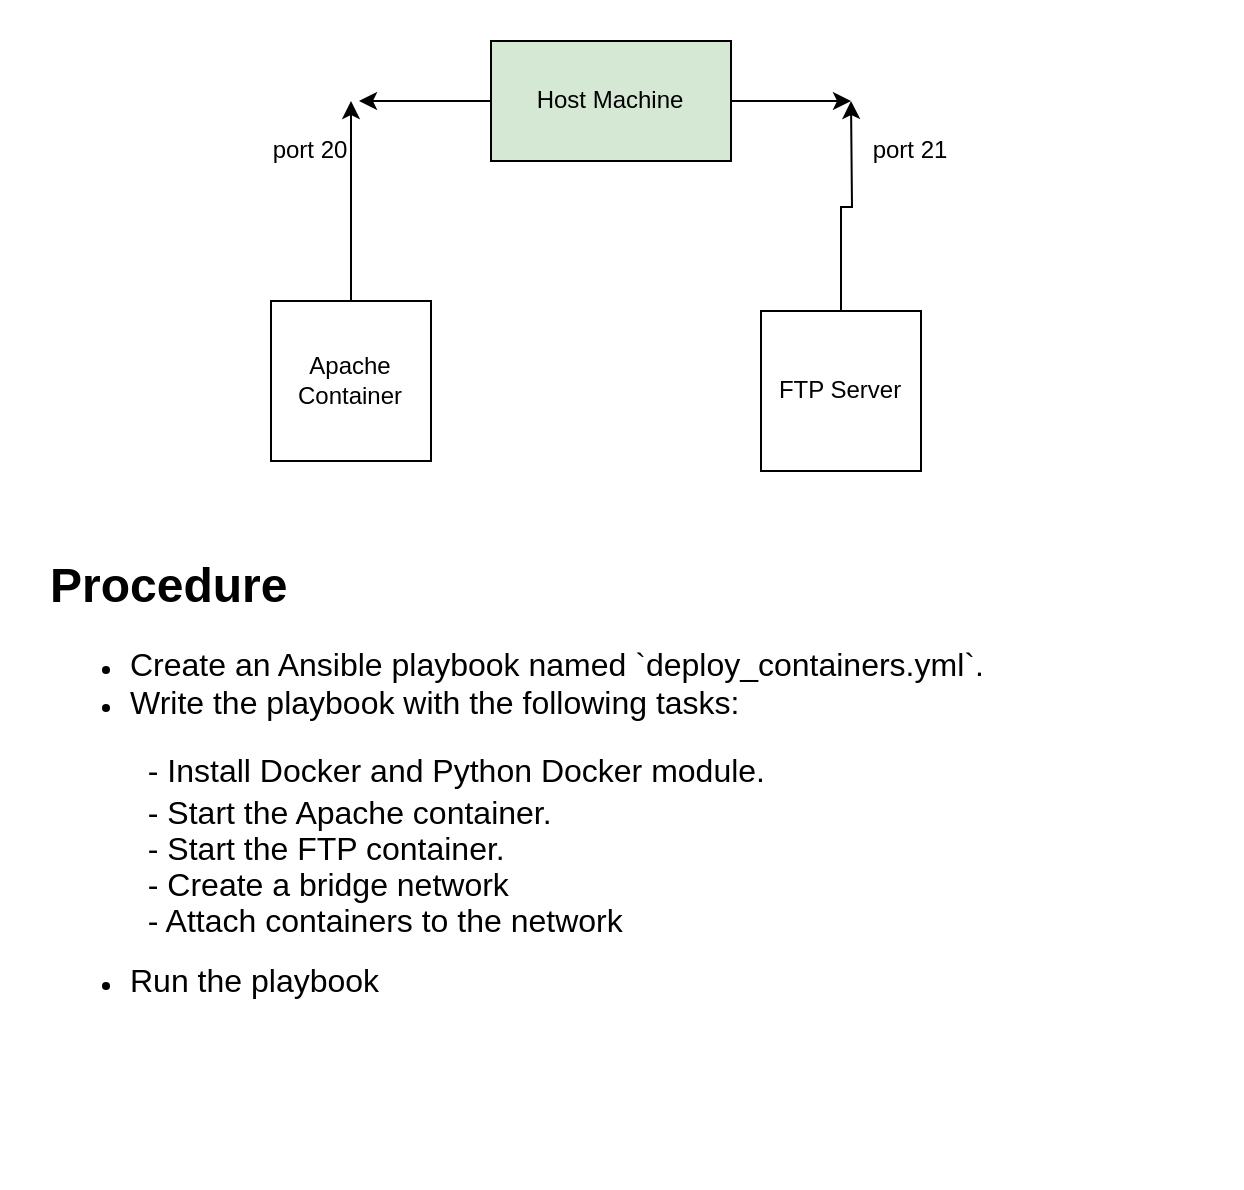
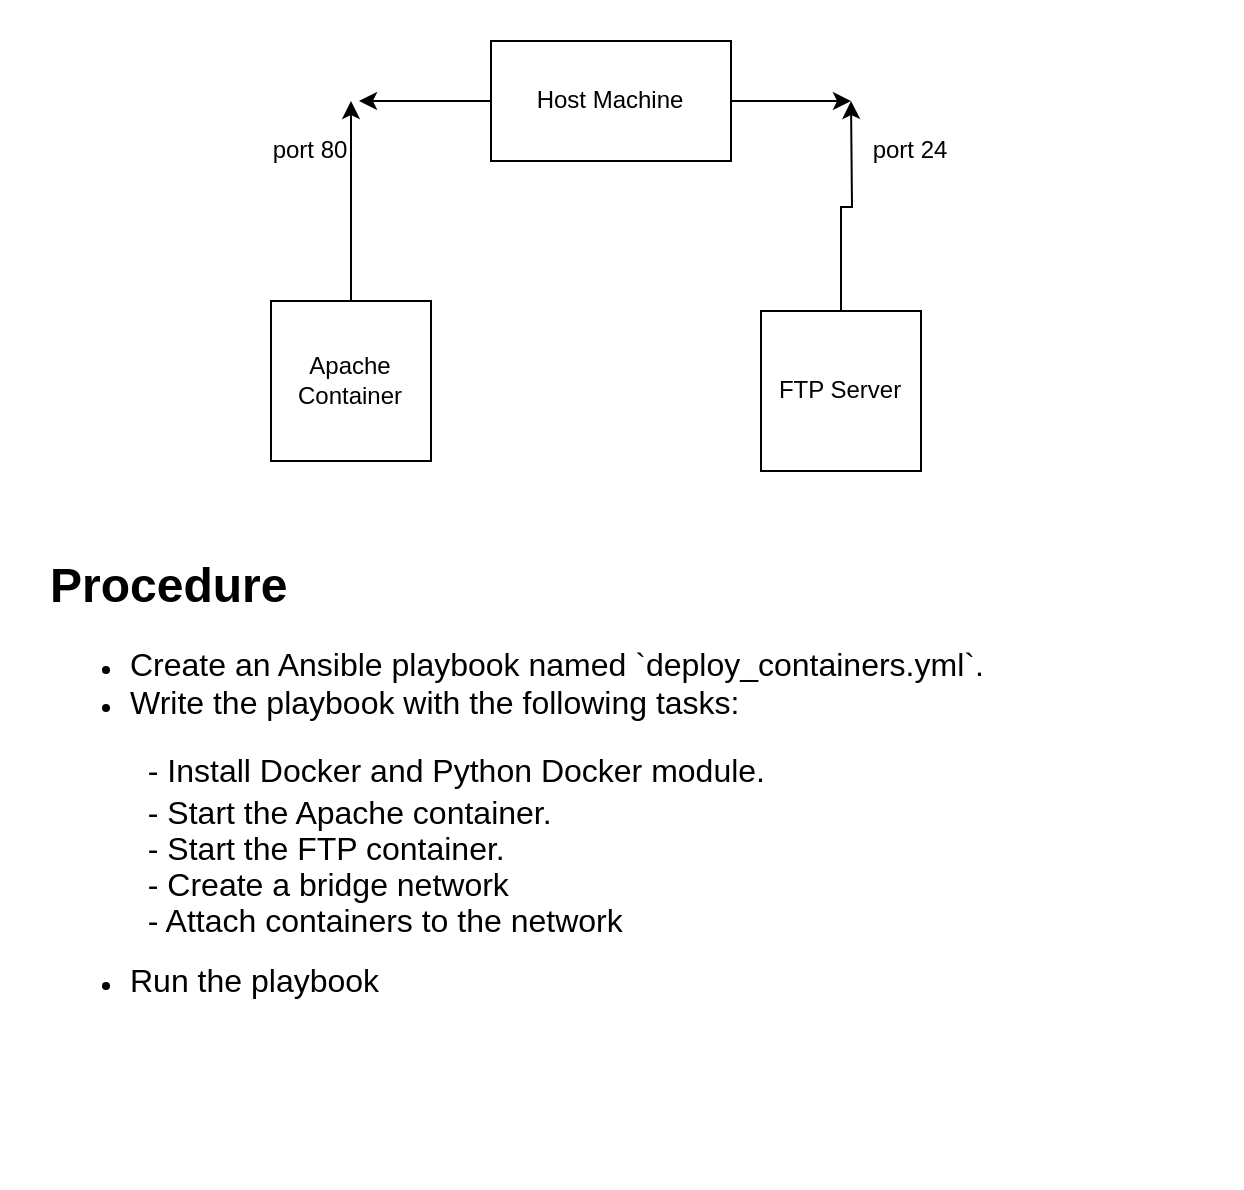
  <mxCell id="0" />
  <mxCell id="1" parent="0" />
  <mxCell id="2" style="edgeStyle=orthogonalEdgeStyle;rounded=0;orthogonalLoop=1;jettySize=auto;html=1;" parent="1" source="4" edge="1"><mxGeometry relative="1" as="geometry"><mxPoint x="425" y="50" as="targetPoint" /></mxGeometry></mxCell>
  <mxCell id="3" style="edgeStyle=orthogonalEdgeStyle;rounded=0;orthogonalLoop=1;jettySize=auto;html=1;" edge="1" parent="1" source="4"><mxGeometry relative="1" as="geometry"><mxPoint x="179" y="50" as="targetPoint" /></mxGeometry></mxCell>
- <mxCell id="4" value="Host Machine" style="rounded=0;whiteSpace=wrap;html=1;fillColor=#d5e8d4;" parent="1" vertex="1"><mxGeometry x="245" y="20" width="120" height="60" as="geometry" /></mxCell>
+ <mxCell id="4" value="Host Machine" style="rounded=0;whiteSpace=wrap;html=1;" parent="1" vertex="1"><mxGeometry x="245" y="20" width="120" height="60" as="geometry" /></mxCell>
  <mxCell id="5" style="edgeStyle=orthogonalEdgeStyle;rounded=0;orthogonalLoop=1;jettySize=auto;html=1;" parent="1" source="6" edge="1"><mxGeometry relative="1" as="geometry"><mxPoint x="425" y="50" as="targetPoint" /></mxGeometry></mxCell>
  <mxCell id="6" value="FTP Server" style="whiteSpace=wrap;html=1;aspect=fixed;" parent="1" vertex="1"><mxGeometry x="380" y="155" width="80" height="80" as="geometry" /></mxCell>
  <mxCell id="7" value="" style="edgeStyle=orthogonalEdgeStyle;rounded=0;orthogonalLoop=1;jettySize=auto;html=1;" parent="1" source="8" edge="1"><mxGeometry relative="1" as="geometry"><mxPoint x="175" y="50" as="targetPoint" /></mxGeometry></mxCell>
  <mxCell id="8" value="Apache Container&lt;br&gt;" style="whiteSpace=wrap;html=1;aspect=fixed;" parent="1" vertex="1"><mxGeometry x="135" y="150" width="80" height="80" as="geometry" /></mxCell>
- <mxCell id="9" value="port 20" style="text;html=1;strokeColor=none;fillColor=none;align=center;verticalAlign=middle;whiteSpace=wrap;rounded=0;" vertex="1" parent="1"><mxGeometry x="125" y="60" width="60" height="30" as="geometry" /></mxCell>
- <mxCell id="10" value="port 21" style="text;html=1;strokeColor=none;fillColor=none;align=center;verticalAlign=middle;whiteSpace=wrap;rounded=0;" vertex="1" parent="1"><mxGeometry x="425" y="60" width="60" height="30" as="geometry" /></mxCell>
+ <mxCell id="9" value="port 80" style="text;html=1;strokeColor=none;fillColor=none;align=center;verticalAlign=middle;whiteSpace=wrap;rounded=0;" vertex="1" parent="1"><mxGeometry x="125" y="60" width="60" height="30" as="geometry" /></mxCell>
+ <mxCell id="10" value="port 24" style="text;html=1;strokeColor=none;fillColor=none;align=center;verticalAlign=middle;whiteSpace=wrap;rounded=0;" vertex="1" parent="1"><mxGeometry x="425" y="60" width="60" height="30" as="geometry" /></mxCell>
  <mxCell id="11" value="&lt;h1&gt;Procedure&lt;/h1&gt;&lt;div style=&quot;line-height: 150%;&quot;&gt;&lt;ul style=&quot;line-height: 150%;&quot;&gt;&lt;li&gt;&lt;font style=&quot;font-size: 16px;&quot;&gt;Create an Ansible playbook named `deploy_containers.yml`.&lt;/font&gt;&lt;/li&gt;&lt;li&gt;&lt;font size=&quot;3&quot;&gt;Write the playbook with the following tasks:&lt;/font&gt;&lt;/li&gt;&lt;/ul&gt;&lt;span style=&quot;font-size: medium; background-color: initial;&quot;&gt;&lt;div style=&quot;text-align: justify; line-height: 150%;&quot;&gt;&lt;span style=&quot;background-color: initial;&quot;&gt;&amp;nbsp; &amp;nbsp; &amp;nbsp; &amp;nbsp; &amp;nbsp; &amp;nbsp;- Install Docker and Python Docker module.&lt;/span&gt;&lt;/div&gt;&lt;/span&gt;&lt;span style=&quot;font-size: medium; background-color: initial;&quot;&gt;&lt;div style=&quot;text-align: justify;&quot;&gt;&lt;span style=&quot;background-color: initial;&quot;&gt;&amp;nbsp; &amp;nbsp; &amp;nbsp; &amp;nbsp; &amp;nbsp; &amp;nbsp;- Start the Apache container.&lt;/span&gt;&lt;/div&gt;&lt;/span&gt;&lt;span style=&quot;font-size: medium; background-color: initial;&quot;&gt;&lt;div style=&quot;text-align: justify;&quot;&gt;&lt;span style=&quot;background-color: initial;&quot;&gt;&amp;nbsp; &amp;nbsp; &amp;nbsp; &amp;nbsp; &amp;nbsp; &amp;nbsp;- Start the FTP container.&lt;/span&gt;&lt;/div&gt;&lt;/span&gt;&lt;span style=&quot;font-size: medium; background-color: initial;&quot;&gt;&lt;div style=&quot;text-align: justify;&quot;&gt;&lt;span style=&quot;background-color: initial;&quot;&gt;&amp;nbsp; &amp;nbsp; &amp;nbsp; &amp;nbsp; &amp;nbsp; &amp;nbsp;- Create a bridge network&amp;nbsp;&lt;/span&gt;&lt;/div&gt;&lt;/span&gt;&lt;span style=&quot;font-size: medium; background-color: initial;&quot;&gt;&lt;div style=&quot;text-align: justify;&quot;&gt;&lt;span style=&quot;background-color: initial;&quot;&gt;&amp;nbsp; &amp;nbsp; &amp;nbsp; &amp;nbsp; &amp;nbsp; &amp;nbsp;- Attach containers to the network&lt;/span&gt;&lt;/div&gt;&lt;/span&gt;&lt;ul&gt;&lt;li&gt;&lt;font size=&quot;3&quot;&gt;Run the playbook&lt;br&gt;&lt;/font&gt;&lt;/li&gt;&lt;/ul&gt;&lt;/div&gt;&lt;div&gt;&lt;br&gt;&lt;/div&gt;" style="text;html=1;strokeColor=none;fillColor=none;spacing=5;spacingTop=-20;whiteSpace=wrap;overflow=hidden;rounded=0;" vertex="1" parent="1"><mxGeometry x="20" y="273" width="580" height="300" as="geometry" /></mxCell>
